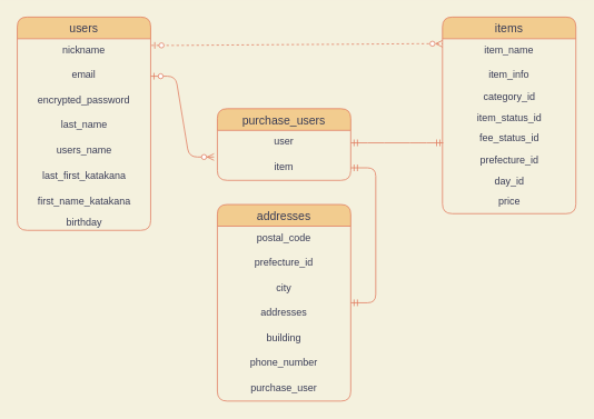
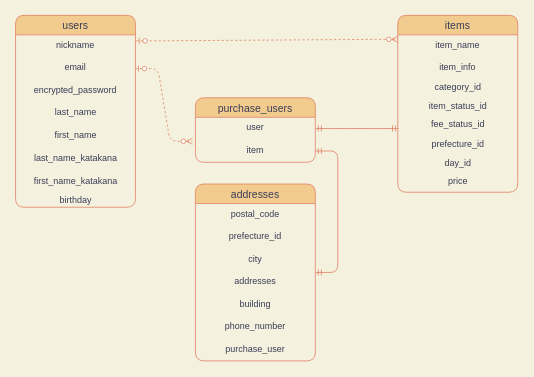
  <mxCell id="0" />
  <mxCell id="1" parent="0" />
  <mxCell id="2" value="purchase_users" style="swimlane;fontStyle=0;childLayout=stackLayout;horizontal=1;startSize=26;horizontalStack=0;resizeParent=1;resizeParentMax=0;resizeLast=0;collapsible=1;marginBottom=0;align=center;fontSize=14;fillColor=#F2CC8F;strokeColor=#E07A5F;fontColor=#393C56;rounded=1;" parent="1" vertex="1"><mxGeometry x="260" y="130" width="160" height="86" as="geometry" /></mxCell>
  <mxCell id="3" value="user" style="text;strokeColor=none;fillColor=none;spacingLeft=4;spacingRight=4;overflow=hidden;rotatable=0;points=[[0,0.5],[1,0.5]];portConstraint=eastwest;fontSize=12;align=center;fontColor=#393C56;rounded=1;" parent="2" vertex="1"><mxGeometry y="26" width="160" height="30" as="geometry" /></mxCell>
  <mxCell id="4" value="item" style="text;strokeColor=none;fillColor=none;spacingLeft=4;spacingRight=4;overflow=hidden;rotatable=0;points=[[0,0.5],[1,0.5]];portConstraint=eastwest;fontSize=12;align=center;fontColor=#393C56;rounded=1;" parent="2" vertex="1"><mxGeometry y="56" width="160" height="30" as="geometry" /></mxCell>
  <mxCell id="5" value="addresses" style="swimlane;fontStyle=0;childLayout=stackLayout;horizontal=1;startSize=26;horizontalStack=0;resizeParent=1;resizeParentMax=0;resizeLast=0;collapsible=1;marginBottom=0;align=center;fontSize=14;fillColor=#F2CC8F;strokeColor=#E07A5F;fontColor=#393C56;rounded=1;" parent="1" vertex="1"><mxGeometry x="260" y="245" width="160" height="236" as="geometry" /></mxCell>
  <mxCell id="6" value="postal_code" style="text;strokeColor=none;fillColor=none;spacingLeft=4;spacingRight=4;overflow=hidden;rotatable=0;points=[[0,0.5],[1,0.5]];portConstraint=eastwest;fontSize=12;align=center;fontColor=#393C56;rounded=1;" parent="5" vertex="1"><mxGeometry y="26" width="160" height="30" as="geometry" /></mxCell>
  <mxCell id="7" value="prefecture_id" style="text;strokeColor=none;fillColor=none;spacingLeft=4;spacingRight=4;overflow=hidden;rotatable=0;points=[[0,0.5],[1,0.5]];portConstraint=eastwest;fontSize=12;align=center;fontColor=#393C56;rounded=1;" parent="5" vertex="1"><mxGeometry y="56" width="160" height="30" as="geometry" /></mxCell>
  <mxCell id="8" value="city" style="text;strokeColor=none;fillColor=none;spacingLeft=4;spacingRight=4;overflow=hidden;rotatable=0;points=[[0,0.5],[1,0.5]];portConstraint=eastwest;fontSize=12;align=center;fontColor=#393C56;rounded=1;" parent="5" vertex="1"><mxGeometry y="86" width="160" height="30" as="geometry" /></mxCell>
  <mxCell id="9" value="addresses" style="text;strokeColor=none;fillColor=none;spacingLeft=4;spacingRight=4;overflow=hidden;rotatable=0;points=[[0,0.5],[1,0.5]];portConstraint=eastwest;fontSize=12;align=center;fontColor=#393C56;rounded=1;" parent="5" vertex="1"><mxGeometry y="116" width="160" height="30" as="geometry" /></mxCell>
  <mxCell id="10" value="building" style="text;strokeColor=none;fillColor=none;spacingLeft=4;spacingRight=4;overflow=hidden;rotatable=0;points=[[0,0.5],[1,0.5]];portConstraint=eastwest;fontSize=12;align=center;fontColor=#393C56;rounded=1;" parent="5" vertex="1"><mxGeometry y="146" width="160" height="30" as="geometry" /></mxCell>
  <mxCell id="11" value="phone_number" style="text;strokeColor=none;fillColor=none;spacingLeft=4;spacingRight=4;overflow=hidden;rotatable=0;points=[[0,0.5],[1,0.5]];portConstraint=eastwest;fontSize=12;align=center;fontColor=#393C56;rounded=1;" parent="5" vertex="1"><mxGeometry y="176" width="160" height="30" as="geometry" /></mxCell>
  <mxCell id="12" value="purchase_user" style="text;strokeColor=none;fillColor=none;spacingLeft=4;spacingRight=4;overflow=hidden;rotatable=0;points=[[0,0.5],[1,0.5]];portConstraint=eastwest;fontSize=12;align=center;fontColor=#393C56;rounded=1;" parent="5" vertex="1"><mxGeometry y="206" width="160" height="30" as="geometry" /></mxCell>
  <mxCell id="13" value="" style="edgeStyle=entityRelationEdgeStyle;fontSize=12;html=1;endArrow=ERzeroToMany;startArrow=ERzeroToOne;exitX=1.006;exitY=0.267;exitDx=0;exitDy=0;strokeColor=#E07A5F;fontColor=#393C56;entryX=0;entryY=0.2;entryDx=0;entryDy=0;entryPerimeter=0;exitPerimeter=0;labelBackgroundColor=#F4F1DE;dashed=1;" parent="1" source="27" target="18" edge="1"><mxGeometry width="100" height="100" relative="1" as="geometry"><mxPoint x="150" y="-75" as="sourcePoint" /><mxPoint x="500" y="-80" as="targetPoint" /></mxGeometry></mxCell>
- <mxCell id="14" value="" style="edgeStyle=entityRelationEdgeStyle;fontSize=12;html=1;endArrow=ERzeroToMany;startArrow=ERzeroToOne;entryX=-0.025;entryY=0.067;entryDx=0;entryDy=0;entryPerimeter=0;strokeColor=#E07A5F;fontColor=#393C56;labelBackgroundColor=#F4F1DE;" parent="1" source="28" target="4" edge="1"><mxGeometry width="100" height="100" relative="1" as="geometry"><mxPoint x="150" y="-30" as="sourcePoint" /><mxPoint x="100" y="10" as="targetPoint" /></mxGeometry></mxCell>
+ <mxCell id="14" value="" style="edgeStyle=entityRelationEdgeStyle;fontSize=12;html=1;endArrow=ERzeroToMany;startArrow=ERzeroToOne;entryX=-0.025;entryY=0.067;entryDx=0;entryDy=0;entryPerimeter=0;strokeColor=#E07A5F;fontColor=#393C56;labelBackgroundColor=#F4F1DE;dashed=1;" parent="1" source="28" target="4" edge="1"><mxGeometry width="100" height="100" relative="1" as="geometry"><mxPoint x="150" y="-30" as="sourcePoint" /><mxPoint x="100" y="10" as="targetPoint" /></mxGeometry></mxCell>
  <mxCell id="15" value="" style="edgeStyle=entityRelationEdgeStyle;fontSize=12;html=1;endArrow=ERmandOne;startArrow=ERmandOne;entryX=0.006;entryY=0.75;entryDx=0;entryDy=0;exitX=1;exitY=0.5;exitDx=0;exitDy=0;strokeColor=#E07A5F;fontColor=#393C56;entryPerimeter=0;labelBackgroundColor=#F4F1DE;" parent="1" source="3" target="22" edge="1"><mxGeometry width="100" height="100" relative="1" as="geometry"><mxPoint x="450" y="188" as="sourcePoint" /><mxPoint x="500" y="-38" as="targetPoint" /></mxGeometry></mxCell>
  <mxCell id="16" value="" style="edgeStyle=entityRelationEdgeStyle;fontSize=12;html=1;endArrow=ERmandOne;startArrow=ERmandOne;entryX=1;entryY=0.5;entryDx=0;entryDy=0;strokeColor=#E07A5F;fontColor=#393C56;labelBackgroundColor=#F4F1DE;" parent="1" source="5" target="4" edge="1"><mxGeometry width="100" height="100" relative="1" as="geometry"><mxPoint x="240" y="280" as="sourcePoint" /><mxPoint x="410" y="181" as="targetPoint" /></mxGeometry></mxCell>
  <mxCell id="17" value="items" style="swimlane;fontStyle=0;childLayout=stackLayout;horizontal=1;startSize=26;horizontalStack=0;resizeParent=1;resizeParentMax=0;resizeLast=0;collapsible=1;marginBottom=0;align=center;fontSize=14;sketch=0;strokeColor=#E07A5F;fillColor=#F2CC8F;fontColor=#393C56;rounded=1;" parent="1" vertex="1"><mxGeometry x="530" y="20" width="160" height="236" as="geometry" /></mxCell>
  <mxCell id="18" value="item_name" style="text;strokeColor=none;fillColor=none;spacingLeft=4;spacingRight=4;overflow=hidden;rotatable=0;points=[[0,0.5],[1,0.5]];portConstraint=eastwest;fontSize=12;fontColor=#393C56;align=center;rounded=1;" parent="17" vertex="1"><mxGeometry y="26" width="160" height="30" as="geometry" /></mxCell>
  <mxCell id="19" value="item_info" style="text;strokeColor=none;fillColor=none;spacingLeft=4;spacingRight=4;overflow=hidden;rotatable=0;points=[[0,0.5],[1,0.5]];portConstraint=eastwest;fontSize=12;fontColor=#393C56;align=center;rounded=1;" parent="17" vertex="1"><mxGeometry y="56" width="160" height="30" as="geometry" /></mxCell>
  <mxCell id="20" value="category_id" style="text;html=1;resizable=0;autosize=1;align=center;verticalAlign=middle;points=[];fillColor=none;strokeColor=none;sketch=0;fontColor=#393C56;rounded=1;" parent="17" vertex="1"><mxGeometry y="86" width="160" height="20" as="geometry" /></mxCell>
  <mxCell id="21" value="item_status_id" style="text;html=1;resizable=0;autosize=1;align=center;verticalAlign=middle;points=[];fillColor=none;strokeColor=none;sketch=0;fontColor=#393C56;rounded=1;spacingLeft=4;spacingRight=4;spacingTop=4;spacingBottom=4;" parent="17" vertex="1"><mxGeometry y="106" width="160" height="30" as="geometry" /></mxCell>
  <mxCell id="22" value="fee_status_id" style="text;html=1;resizable=0;autosize=1;align=center;verticalAlign=middle;points=[];fillColor=none;strokeColor=none;sketch=0;fontColor=#393C56;rounded=1;spacingLeft=4;spacingRight=4;spacingBottom=2;spacingTop=2;" parent="17" vertex="1"><mxGeometry y="136" width="160" height="20" as="geometry" /></mxCell>
  <mxCell id="23" value="prefecture_id" style="text;html=1;resizable=0;autosize=1;align=center;verticalAlign=middle;points=[];fillColor=none;strokeColor=none;sketch=0;fontColor=#393C56;rounded=1;spacingLeft=4;spacingRight=4;spacingTop=4;spacingBottom=2;" parent="17" vertex="1"><mxGeometry y="156" width="160" height="30" as="geometry" /></mxCell>
  <mxCell id="24" value="day_id" style="text;html=1;resizable=0;autosize=1;align=center;verticalAlign=middle;points=[];fillColor=none;strokeColor=none;sketch=0;fontColor=#393C56;rounded=1;spacingTop=3;spacingBottom=2;" parent="17" vertex="1"><mxGeometry y="186" width="160" height="20" as="geometry" /></mxCell>
  <mxCell id="25" value="price" style="text;html=1;resizable=0;autosize=1;align=center;verticalAlign=middle;points=[];fillColor=none;strokeColor=none;sketch=0;fontColor=#393C56;rounded=1;spacingTop=4;spacingBottom=2;" parent="17" vertex="1"><mxGeometry y="206" width="160" height="30" as="geometry" /></mxCell>
  <mxCell id="26" value="users" style="swimlane;fontStyle=0;childLayout=stackLayout;horizontal=1;startSize=26;horizontalStack=0;resizeParent=1;resizeParentMax=0;resizeLast=0;collapsible=1;marginBottom=0;align=center;fontSize=14;sketch=0;strokeColor=#E07A5F;fillColor=#F2CC8F;fontColor=#393C56;rounded=1;" parent="1" vertex="1"><mxGeometry x="20" y="20" width="160" height="256" as="geometry" /></mxCell>
  <mxCell id="27" value="nickname" style="text;strokeColor=none;fillColor=none;spacingLeft=4;spacingRight=4;overflow=hidden;rotatable=0;points=[[0,0.5],[1,0.5]];portConstraint=eastwest;fontSize=12;fontColor=#393C56;align=center;rounded=1;" parent="26" vertex="1"><mxGeometry y="26" width="160" height="30" as="geometry" /></mxCell>
  <mxCell id="28" value="email" style="text;strokeColor=none;fillColor=none;spacingLeft=4;spacingRight=4;overflow=hidden;rotatable=0;points=[[0,0.5],[1,0.5]];portConstraint=eastwest;fontSize=12;fontColor=#393C56;align=center;rounded=1;" parent="26" vertex="1"><mxGeometry y="56" width="160" height="30" as="geometry" /></mxCell>
  <mxCell id="29" value="encrypted_password" style="text;strokeColor=none;fillColor=none;spacingLeft=4;spacingRight=4;overflow=hidden;rotatable=0;points=[[0,0.5],[1,0.5]];portConstraint=eastwest;fontSize=12;fontColor=#393C56;align=center;rounded=1;" parent="26" vertex="1"><mxGeometry y="86" width="160" height="30" as="geometry" /></mxCell>
  <mxCell id="30" value="last_name" style="text;html=1;resizable=0;autosize=1;align=center;verticalAlign=middle;points=[];fillColor=none;strokeColor=none;sketch=0;fontColor=#393C56;rounded=1;spacingBottom=4;spacingTop=2;" parent="26" vertex="1"><mxGeometry y="116" width="160" height="30" as="geometry" /></mxCell>
- <mxCell id="31" value="users_name" style="text;html=1;resizable=0;autosize=1;align=center;verticalAlign=middle;points=[];fillColor=none;strokeColor=none;sketch=0;fontColor=#393C56;rounded=1;spacingBottom=4;spacingTop=2;" parent="26" vertex="1"><mxGeometry y="146" width="160" height="30" as="geometry" /></mxCell>
- <mxCell id="32" value="last_first_katakana" style="text;html=1;resizable=0;autosize=1;align=center;verticalAlign=middle;points=[];fillColor=none;strokeColor=none;sketch=0;fontColor=#393C56;rounded=1;spacingBottom=4;spacingTop=3;" parent="26" vertex="1"><mxGeometry y="176" width="160" height="30" as="geometry" /></mxCell>
+ <mxCell id="31" value="first_name" style="text;html=1;resizable=0;autosize=1;align=center;verticalAlign=middle;points=[];fillColor=none;strokeColor=none;sketch=0;fontColor=#393C56;rounded=1;spacingBottom=4;spacingTop=2;" parent="26" vertex="1"><mxGeometry y="146" width="160" height="30" as="geometry" /></mxCell>
+ <mxCell id="32" value="last_name_katakana" style="text;html=1;resizable=0;autosize=1;align=center;verticalAlign=middle;points=[];fillColor=none;strokeColor=none;sketch=0;fontColor=#393C56;rounded=1;spacingBottom=4;spacingTop=3;" parent="26" vertex="1"><mxGeometry y="176" width="160" height="30" as="geometry" /></mxCell>
  <mxCell id="33" value="first_name_katakana" style="text;html=1;resizable=0;autosize=1;align=center;verticalAlign=middle;points=[];fillColor=none;strokeColor=none;sketch=0;fontColor=#393C56;rounded=1;spacingBottom=4;spacingTop=3;" parent="26" vertex="1"><mxGeometry y="206" width="160" height="30" as="geometry" /></mxCell>
  <mxCell id="34" value="birthday" style="text;html=1;resizable=0;autosize=1;align=center;verticalAlign=middle;points=[];fillColor=none;strokeColor=none;sketch=0;fontColor=#393C56;rounded=1;spacingTop=2;" parent="26" vertex="1"><mxGeometry y="236" width="160" height="20" as="geometry" /></mxCell>
